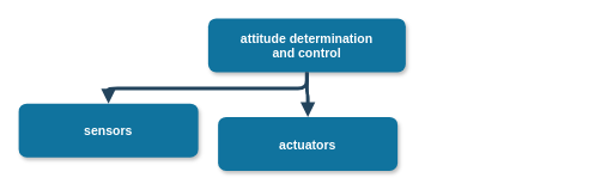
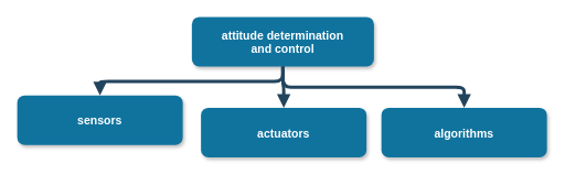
  <mxCell id="0" />
  <mxCell id="1" parent="0" />
  <mxCell id="2" value="attitude determination&#10;and control" style="rounded=1;fillColor=#10739E;strokeColor=none;shadow=1;gradientColor=none;fontStyle=1;fontColor=#FFFFFF;fontSize=14;" vertex="1" parent="1"><mxGeometry x="231" y="20" width="220" height="60" as="geometry" /></mxCell>
  <mxCell id="3" value="sensors" style="rounded=1;fillColor=#10739E;strokeColor=none;shadow=1;gradientColor=none;fontStyle=1;fontColor=#FFFFFF;fontSize=14;" vertex="1" parent="1"><mxGeometry x="20" y="115" width="200" height="60" as="geometry" /></mxCell>
  <mxCell id="4" value="actuators" style="rounded=1;fillColor=#10739E;strokeColor=none;shadow=1;gradientColor=none;fontStyle=1;fontColor=#FFFFFF;fontSize=14;" vertex="1" parent="1"><mxGeometry x="242" y="130" width="200" height="60" as="geometry" /></mxCell>
+ <mxCell id="5" value="algorithms" style="rounded=1;fillColor=#10739E;strokeColor=none;shadow=1;gradientColor=none;fontStyle=1;fontColor=#FFFFFF;fontSize=14;" vertex="1" parent="1"><mxGeometry x="460" y="130" width="200" height="60" as="geometry" /></mxCell>
  <mxCell id="6" value="" style="edgeStyle=elbowEdgeStyle;elbow=vertical;strokeWidth=4;endArrow=block;endFill=1;fontStyle=1;strokeColor=#23445D;" edge="1" parent="1" source="2" target="4"><mxGeometry x="32" y="410" width="100" height="100" as="geometry"><mxPoint x="-408" y="-60" as="sourcePoint" /><mxPoint x="-308" y="-160" as="targetPoint" /></mxGeometry></mxCell>
  <mxCell id="7" value="" style="edgeStyle=elbowEdgeStyle;elbow=vertical;strokeWidth=4;endArrow=block;endFill=1;fontStyle=1;strokeColor=#23445D;" edge="1" parent="1" source="2" target="3"><mxGeometry x="32" y="410" width="100" height="100" as="geometry"><mxPoint x="-408" y="-60" as="sourcePoint" /><mxPoint x="-308" y="-160" as="targetPoint" /></mxGeometry></mxCell>
+ <mxCell id="8" value="" style="edgeStyle=elbowEdgeStyle;elbow=vertical;strokeWidth=4;endArrow=block;endFill=1;fontStyle=1;strokeColor=#23445D;" edge="1" parent="1" source="2" target="5"><mxGeometry x="32" y="410" width="100" height="100" as="geometry"><mxPoint x="-408" y="-60" as="sourcePoint" /><mxPoint x="-308" y="-160" as="targetPoint" /></mxGeometry></mxCell>
